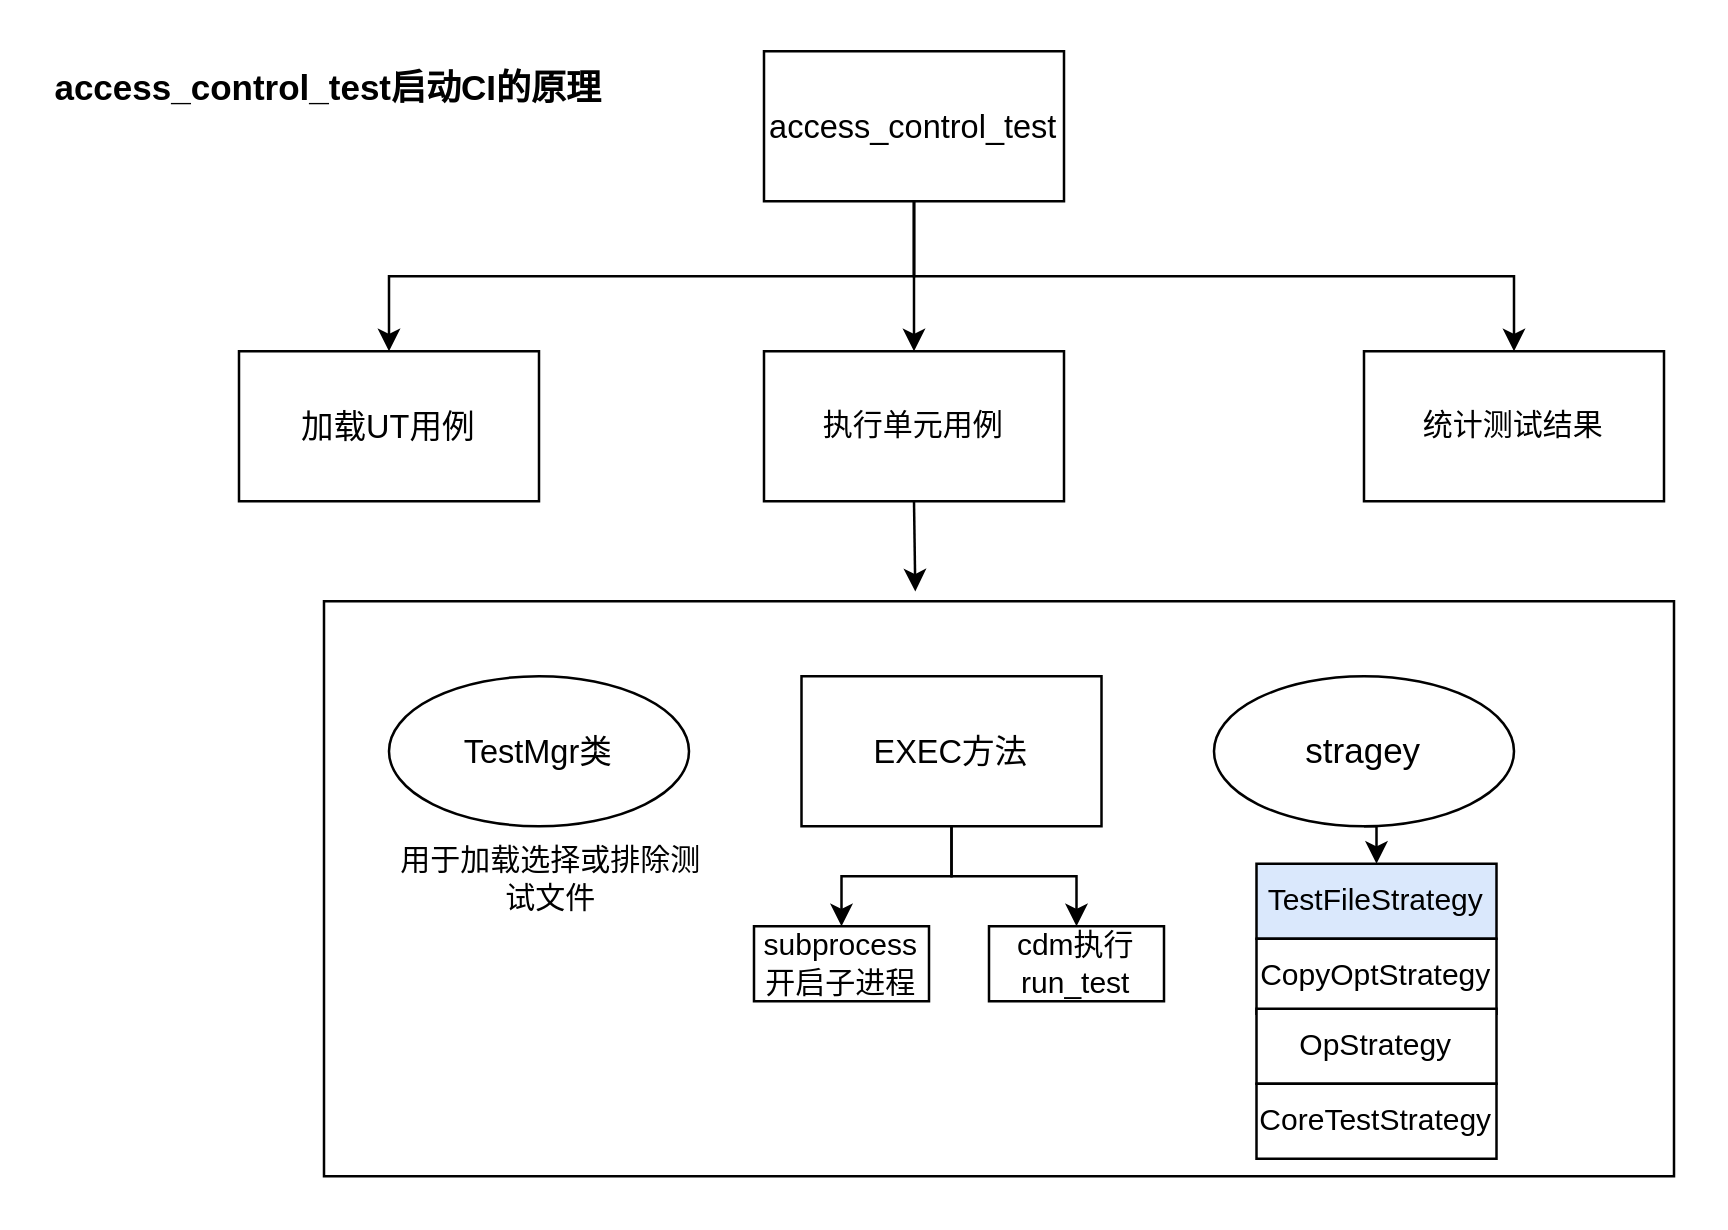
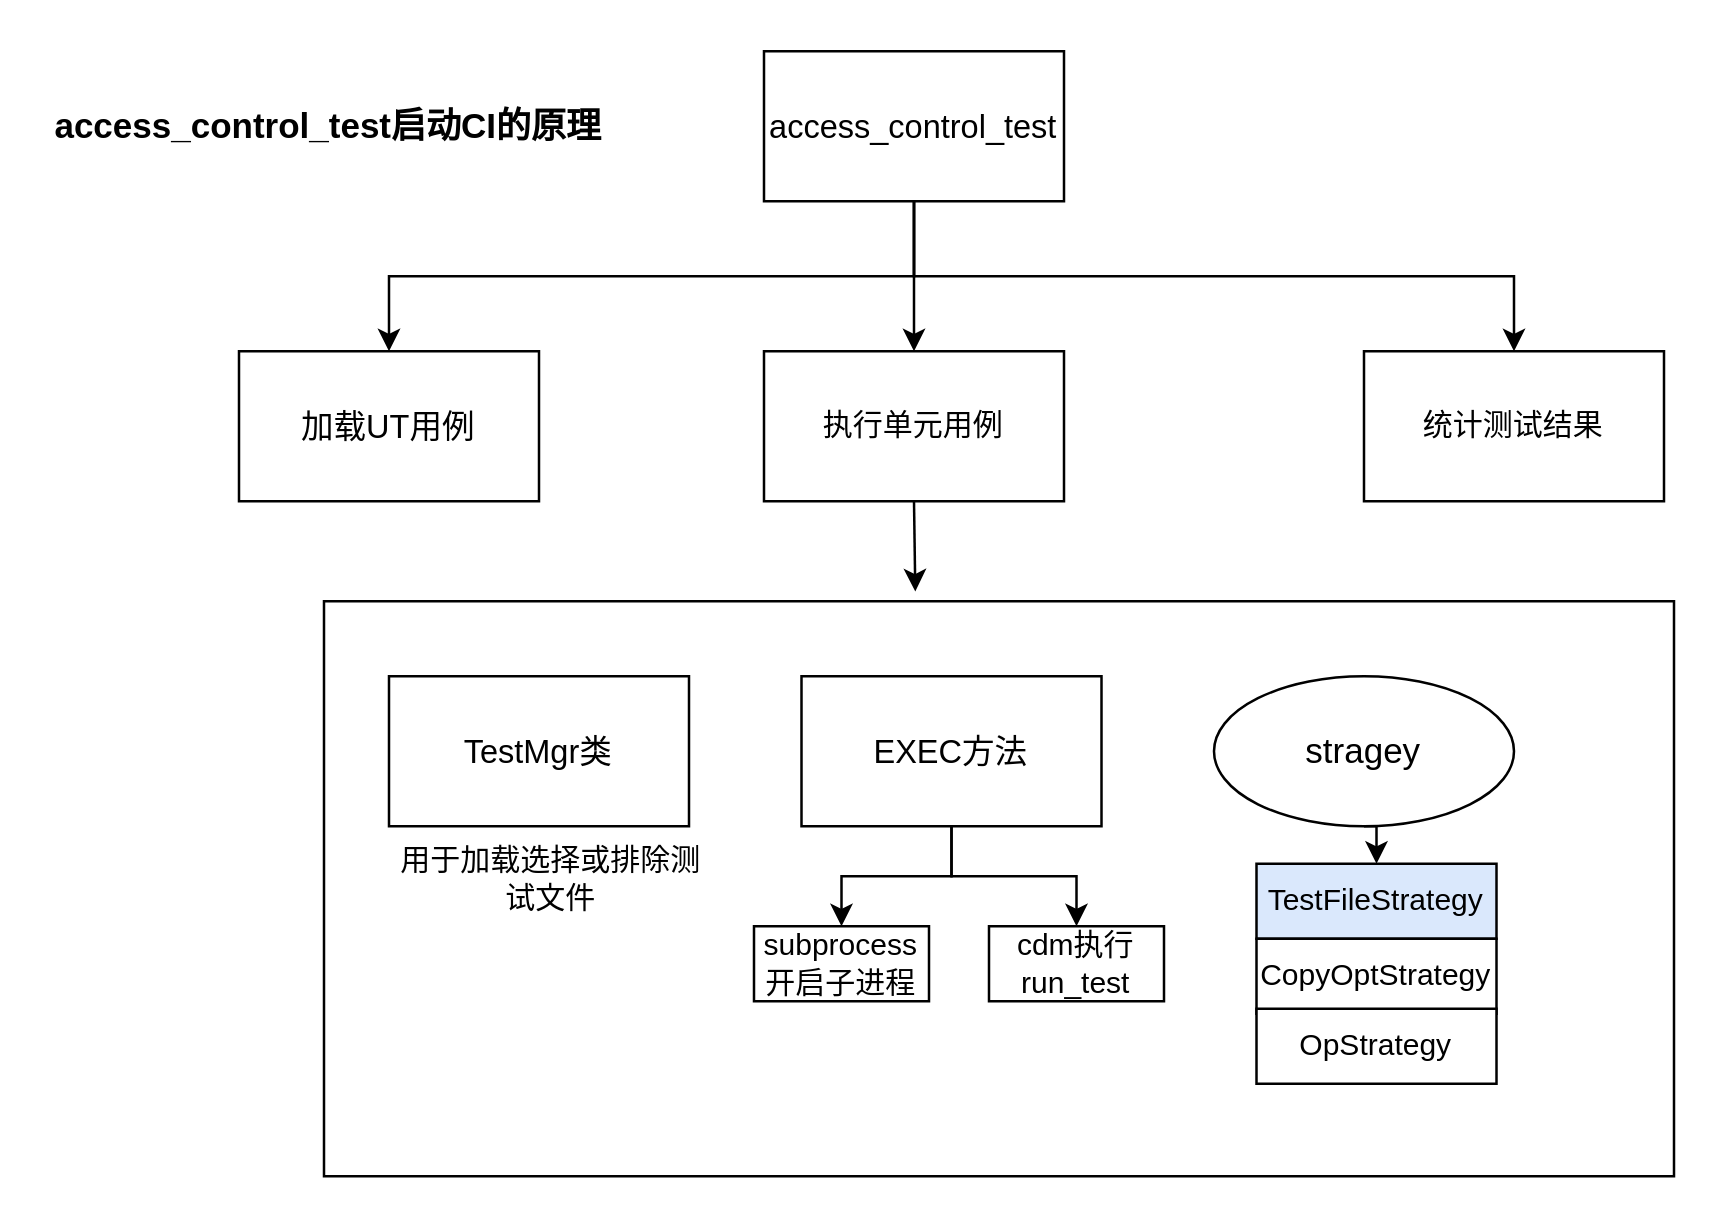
  <mxCell id="0" />
  <mxCell id="1" parent="0" />
  <mxCell id="2" style="edgeStyle=orthogonalEdgeStyle;rounded=0;orthogonalLoop=1;jettySize=auto;html=1;exitX=0.5;exitY=1;exitDx=0;exitDy=0;entryX=0.5;entryY=0;entryDx=0;entryDy=0;" edge="1" parent="1" source="5" target="7"><mxGeometry relative="1" as="geometry" /></mxCell>
  <mxCell id="3" style="edgeStyle=orthogonalEdgeStyle;rounded=0;orthogonalLoop=1;jettySize=auto;html=1;exitX=0.5;exitY=1;exitDx=0;exitDy=0;entryX=0.5;entryY=0;entryDx=0;entryDy=0;" edge="1" parent="1" source="5" target="6"><mxGeometry relative="1" as="geometry" /></mxCell>
  <mxCell id="4" style="edgeStyle=orthogonalEdgeStyle;rounded=0;orthogonalLoop=1;jettySize=auto;html=1;exitX=0.5;exitY=1;exitDx=0;exitDy=0;entryX=0.5;entryY=0;entryDx=0;entryDy=0;" edge="1" parent="1" source="5" target="8"><mxGeometry relative="1" as="geometry" /></mxCell>
  <mxCell id="5" value="access_control_test" style="rounded=0;whiteSpace=wrap;html=1;fontSize=13;" vertex="1" parent="1"><mxGeometry x="305" y="20" width="120" height="60" as="geometry" /></mxCell>
  <mxCell id="6" value="&lt;div style=&quot;line-height: 19px;&quot;&gt;&lt;span style=&quot;font-size: 13px;&quot;&gt;加载UT用例&lt;/span&gt;&lt;/div&gt;" style="rounded=0;whiteSpace=wrap;html=1;" vertex="1" parent="1"><mxGeometry x="95" y="140" width="120" height="60" as="geometry" /></mxCell>
  <mxCell id="7" value="执行单元用例" style="rounded=0;whiteSpace=wrap;html=1;" vertex="1" parent="1"><mxGeometry x="305" y="140" width="120" height="60" as="geometry" /></mxCell>
  <mxCell id="8" value="统计测试结果" style="rounded=0;whiteSpace=wrap;html=1;" vertex="1" parent="1"><mxGeometry x="545" y="140" width="120" height="60" as="geometry" /></mxCell>
  <mxCell id="9" value="" style="rounded=0;whiteSpace=wrap;html=1;" vertex="1" parent="1"><mxGeometry x="129" y="240" width="540" height="230" as="geometry" /></mxCell>
  <mxCell id="10" style="edgeStyle=orthogonalEdgeStyle;rounded=0;orthogonalLoop=1;jettySize=auto;html=1;exitX=0.5;exitY=1;exitDx=0;exitDy=0;entryX=0.438;entryY=-0.017;entryDx=0;entryDy=0;entryPerimeter=0;" edge="1" parent="1" source="7" target="9"><mxGeometry relative="1" as="geometry" /></mxCell>
- <mxCell id="11" value="TestMgr类" style="ellipse;whiteSpace=wrap;html=1;fontSize=13;" vertex="1" parent="1"><mxGeometry x="155" y="270" width="120" height="60" as="geometry" /></mxCell>
+ <mxCell id="11" value="TestMgr类" style="rounded=0;whiteSpace=wrap;html=1;fontSize=13;" vertex="1" parent="1"><mxGeometry x="155" y="270" width="120" height="60" as="geometry" /></mxCell>
  <mxCell id="12" style="edgeStyle=orthogonalEdgeStyle;rounded=0;orthogonalLoop=1;jettySize=auto;html=1;exitX=0.5;exitY=1;exitDx=0;exitDy=0;entryX=0.5;entryY=0;entryDx=0;entryDy=0;" edge="1" parent="1" source="14" target="18"><mxGeometry relative="1" as="geometry" /></mxCell>
  <mxCell id="13" style="edgeStyle=orthogonalEdgeStyle;rounded=0;orthogonalLoop=1;jettySize=auto;html=1;exitX=0.5;exitY=1;exitDx=0;exitDy=0;entryX=0.5;entryY=0;entryDx=0;entryDy=0;" edge="1" parent="1" source="14" target="19"><mxGeometry relative="1" as="geometry" /></mxCell>
  <mxCell id="14" value="EXEC方法" style="rounded=0;whiteSpace=wrap;html=1;fontSize=13;" vertex="1" parent="1"><mxGeometry x="320" y="270" width="120" height="60" as="geometry" /></mxCell>
  <mxCell id="15" style="edgeStyle=orthogonalEdgeStyle;rounded=0;orthogonalLoop=1;jettySize=auto;html=1;exitX=0.5;exitY=1;exitDx=0;exitDy=0;entryX=0.5;entryY=0;entryDx=0;entryDy=0;" edge="1" parent="1" source="16" target="20"><mxGeometry relative="1" as="geometry" /></mxCell>
  <mxCell id="16" value="stragey" style="ellipse;whiteSpace=wrap;html=1;fontSize=14;" vertex="1" parent="1"><mxGeometry x="485" y="270" width="120" height="60" as="geometry" /></mxCell>
  <mxCell id="17" value="用于加载选择或排除测试文件" style="text;strokeColor=none;align=center;fillColor=none;html=1;verticalAlign=middle;whiteSpace=wrap;rounded=0;" vertex="1" parent="1"><mxGeometry x="155" y="336" width="130" height="30" as="geometry" /></mxCell>
  <mxCell id="18" value="subprocess开启子进程" style="rounded=0;whiteSpace=wrap;html=1;" vertex="1" parent="1"><mxGeometry x="301" y="370" width="70" height="30" as="geometry" /></mxCell>
  <mxCell id="19" value="cdm执行run_test" style="rounded=0;whiteSpace=wrap;html=1;" vertex="1" parent="1"><mxGeometry x="395" y="370" width="70" height="30" as="geometry" /></mxCell>
  <mxCell id="20" value="&lt;div style=&quot;line-height: 19px;&quot;&gt;TestFileStrategy&lt;/div&gt;" style="rounded=0;whiteSpace=wrap;html=1;fillColor=#dae8fc;" vertex="1" parent="1"><mxGeometry x="502" y="345" width="96" height="30" as="geometry" /></mxCell>
  <mxCell id="21" value="&lt;div style=&quot;line-height: 19px;&quot;&gt;&lt;div style=&quot;line-height: 19px;&quot;&gt;&lt;div style=&quot;line-height: 19px;&quot;&gt;CopyOptStrategy&lt;/div&gt;&lt;/div&gt;&lt;/div&gt;" style="rounded=0;whiteSpace=wrap;html=1;" vertex="1" parent="1"><mxGeometry x="502" y="375" width="96" height="30" as="geometry" /></mxCell>
  <mxCell id="22" value="&lt;div style=&quot;line-height: 19px;&quot;&gt;&lt;div style=&quot;line-height: 19px;&quot;&gt;&lt;div style=&quot;line-height: 19px;&quot;&gt;&lt;div style=&quot;line-height: 19px;&quot;&gt;OpStrategy&lt;/div&gt;&lt;/div&gt;&lt;/div&gt;&lt;/div&gt;" style="rounded=0;whiteSpace=wrap;html=1;" vertex="1" parent="1"><mxGeometry x="502" y="403" width="96" height="30" as="geometry" /></mxCell>
- <mxCell id="23" value="&lt;div style=&quot;line-height: 19px;&quot;&gt;&lt;div style=&quot;line-height: 19px;&quot;&gt;&lt;div style=&quot;line-height: 19px;&quot;&gt;&lt;div style=&quot;line-height: 19px;&quot;&gt;CoreTestStrategy&lt;/div&gt;&lt;/div&gt;&lt;/div&gt;&lt;/div&gt;" style="rounded=0;whiteSpace=wrap;html=1;" vertex="1" parent="1"><mxGeometry x="502" y="433" width="96" height="30" as="geometry" /></mxCell>
- <mxCell id="24" value="&lt;span style=&quot;font-size: 14px;&quot;&gt;access_control_test启动CI的原理&lt;/span&gt;" style="text;strokeColor=none;align=center;fillColor=none;html=1;verticalAlign=middle;whiteSpace=wrap;rounded=0;fontStyle=1;fontSize=14;" vertex="1" parent="1"><mxGeometry x="20" y="20" width="222" height="30" as="geometry" /></mxCell>
+ <mxCell id="24" value="&lt;span style=&quot;font-size: 14px;&quot;&gt;access_control_test启动CI的原理&lt;/span&gt;" style="text;strokeColor=none;align=center;fillColor=none;html=1;verticalAlign=middle;whiteSpace=wrap;rounded=0;fontStyle=1;fontSize=14;" vertex="1" parent="1"><mxGeometry x="20" y="35" width="222" height="30" as="geometry" /></mxCell>
